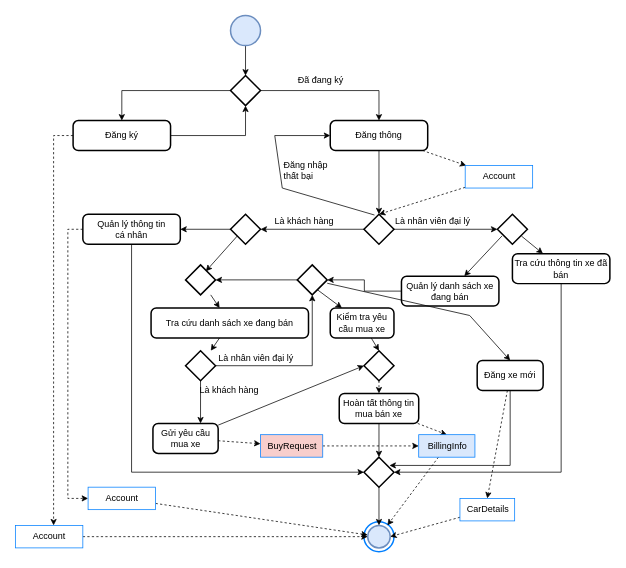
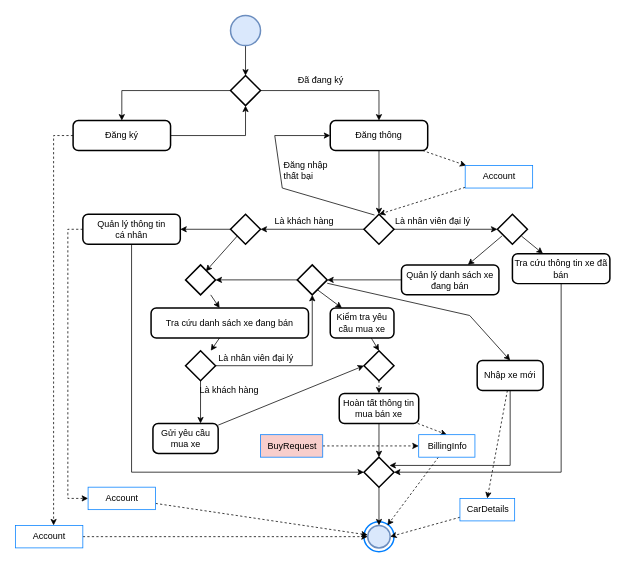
  <mxCell id="0" />
  <mxCell id="1" parent="0" />
  <mxCell id="2" style="edgeStyle=orthogonalEdgeStyle;rounded=0;orthogonalLoop=1;jettySize=auto;html=1;" parent="1" source="3" target="9" edge="1"><mxGeometry relative="1" as="geometry" /></mxCell>
  <mxCell id="3" value="" style="strokeWidth=2;html=1;shape=mxgraph.flowchart.start_2;whiteSpace=wrap;fillColor=#dae8fc;strokeColor=#6c8ebf;" parent="1" vertex="1"><mxGeometry x="307" y="20" width="40" height="40" as="geometry" /></mxCell>
  <mxCell id="4" style="edgeStyle=orthogonalEdgeStyle;rounded=0;orthogonalLoop=1;jettySize=auto;html=1;" parent="1" source="6" target="19" edge="1"><mxGeometry relative="1" as="geometry"><Array as="points"><mxPoint x="505" y="180" /></Array></mxGeometry></mxCell>
  <mxCell id="5" style="edgeStyle=none;rounded=0;orthogonalLoop=1;jettySize=auto;html=1;dashed=1;" parent="1" source="6" target="41" edge="1"><mxGeometry relative="1" as="geometry"><mxPoint x="621" y="210.526" as="targetPoint" /></mxGeometry></mxCell>
  <mxCell id="6" value="Đăng thông" style="rounded=1;whiteSpace=wrap;html=1;absoluteArcSize=1;arcSize=14;strokeWidth=2;" parent="1" vertex="1"><mxGeometry x="440" y="160" width="130" height="40" as="geometry" /></mxCell>
  <mxCell id="7" style="edgeStyle=orthogonalEdgeStyle;rounded=0;orthogonalLoop=1;jettySize=auto;html=1;" parent="1" source="9" target="6" edge="1"><mxGeometry relative="1" as="geometry" /></mxCell>
  <mxCell id="8" style="edgeStyle=orthogonalEdgeStyle;rounded=0;orthogonalLoop=1;jettySize=auto;html=1;" parent="1" source="9" target="12" edge="1"><mxGeometry relative="1" as="geometry" /></mxCell>
  <mxCell id="9" value="" style="strokeWidth=2;html=1;shape=mxgraph.flowchart.decision;whiteSpace=wrap;" parent="1" vertex="1"><mxGeometry x="307" y="100" width="40" height="40" as="geometry" /></mxCell>
  <mxCell id="10" style="edgeStyle=orthogonalEdgeStyle;rounded=0;orthogonalLoop=1;jettySize=auto;html=1;entryX=0.5;entryY=1;entryDx=0;entryDy=0;entryPerimeter=0;" parent="1" source="12" target="9" edge="1"><mxGeometry relative="1" as="geometry" /></mxCell>
  <mxCell id="11" style="edgeStyle=orthogonalEdgeStyle;rounded=0;orthogonalLoop=1;jettySize=auto;html=1;dashed=1;" parent="1" source="12" target="38" edge="1"><mxGeometry relative="1" as="geometry"><Array as="points"><mxPoint x="71" y="180" /></Array></mxGeometry></mxCell>
  <mxCell id="12" value="Đăng ký" style="rounded=1;whiteSpace=wrap;html=1;absoluteArcSize=1;arcSize=14;strokeWidth=2;" parent="1" vertex="1"><mxGeometry x="97" y="160" width="130" height="40" as="geometry" /></mxCell>
  <mxCell id="13" value="Đã đang ký" style="text;html=1;resizable=0;points=[];autosize=1;align=left;verticalAlign=top;spacingTop=-4;" parent="1" vertex="1"><mxGeometry x="395" y="97" width="90" height="20" as="geometry" /></mxCell>
  <mxCell id="14" value="" style="strokeWidth=2;html=1;shape=mxgraph.flowchart.start_2;whiteSpace=wrap;strokeColor=#007FFF;" parent="1" vertex="1"><mxGeometry x="485" y="695" width="40" height="40" as="geometry" /></mxCell>
  <mxCell id="15" value="" style="strokeWidth=2;html=1;shape=mxgraph.flowchart.start_2;whiteSpace=wrap;fillColor=#dae8fc;strokeColor=#6c8ebf;" parent="1" vertex="1"><mxGeometry x="490" y="700" width="30" height="30" as="geometry" /></mxCell>
  <mxCell id="16" style="edgeStyle=orthogonalEdgeStyle;rounded=0;orthogonalLoop=1;jettySize=auto;html=1;" parent="1" source="19" target="24" edge="1"><mxGeometry relative="1" as="geometry" /></mxCell>
  <mxCell id="17" style="edgeStyle=orthogonalEdgeStyle;rounded=0;orthogonalLoop=1;jettySize=auto;html=1;" parent="1" source="19" target="27" edge="1"><mxGeometry relative="1" as="geometry" /></mxCell>
  <mxCell id="18" style="rounded=0;orthogonalLoop=1;jettySize=auto;html=1;exitX=0.35;exitY=0.025;exitDx=0;exitDy=0;exitPerimeter=0;entryX=0;entryY=0.5;entryDx=0;entryDy=0;" parent="1" source="19" target="6" edge="1"><mxGeometry relative="1" as="geometry"><mxPoint x="416" y="220" as="targetPoint" /><Array as="points"><mxPoint x="376" y="250" /><mxPoint x="366" y="180" /></Array></mxGeometry></mxCell>
  <mxCell id="19" value="" style="strokeWidth=2;html=1;shape=mxgraph.flowchart.decision;whiteSpace=wrap;" parent="1" vertex="1"><mxGeometry x="485" y="285" width="40" height="40" as="geometry" /></mxCell>
  <mxCell id="20" style="edgeStyle=orthogonalEdgeStyle;rounded=0;orthogonalLoop=1;jettySize=auto;html=1;" parent="1" source="54" target="44" edge="1"><mxGeometry relative="1" as="geometry" /></mxCell>
- <mxCell id="21" value="Quản lý danh sách xe đang bán" style="rounded=1;whiteSpace=wrap;html=1;absoluteArcSize=1;arcSize=14;strokeWidth=2;" parent="1" vertex="1"><mxGeometry x="535" y="367.5" width="130" height="40" as="geometry" /></mxCell>
+ <mxCell id="21" value="Quản lý danh sách xe đang bán" style="rounded=1;whiteSpace=wrap;html=1;absoluteArcSize=1;arcSize=14;strokeWidth=2;" parent="1" vertex="1"><mxGeometry x="535" y="352.5" width="130" height="40" as="geometry" /></mxCell>
  <mxCell id="22" style="rounded=0;orthogonalLoop=1;jettySize=auto;html=1;exitX=0.15;exitY=0.725;exitDx=0;exitDy=0;exitPerimeter=0;" parent="1" source="24" target="21" edge="1"><mxGeometry relative="1" as="geometry" /></mxCell>
  <mxCell id="23" style="edgeStyle=none;rounded=0;orthogonalLoop=1;jettySize=auto;html=1;exitX=0.8;exitY=0.725;exitDx=0;exitDy=0;exitPerimeter=0;" parent="1" source="24" target="49" edge="1"><mxGeometry relative="1" as="geometry" /></mxCell>
  <mxCell id="24" value="" style="strokeWidth=2;html=1;shape=mxgraph.flowchart.decision;whiteSpace=wrap;" parent="1" vertex="1"><mxGeometry x="663" y="285" width="40" height="40" as="geometry" /></mxCell>
  <mxCell id="25" style="edgeStyle=none;rounded=0;orthogonalLoop=1;jettySize=auto;html=1;" parent="1" source="27" target="36" edge="1"><mxGeometry relative="1" as="geometry" /></mxCell>
  <mxCell id="26" style="edgeStyle=none;rounded=0;orthogonalLoop=1;jettySize=auto;html=1;entryX=0.675;entryY=0.213;entryDx=0;entryDy=0;entryPerimeter=0;exitX=0.225;exitY=0.725;exitDx=0;exitDy=0;exitPerimeter=0;" parent="1" source="27" target="44" edge="1"><mxGeometry relative="1" as="geometry" /></mxCell>
  <mxCell id="27" value="" style="strokeWidth=2;html=1;shape=mxgraph.flowchart.decision;whiteSpace=wrap;" parent="1" vertex="1"><mxGeometry x="307" y="285" width="40" height="40" as="geometry" /></mxCell>
  <mxCell id="28" style="edgeStyle=orthogonalEdgeStyle;rounded=0;orthogonalLoop=1;jettySize=auto;html=1;" parent="1" source="57" target="52" edge="1"><mxGeometry relative="1" as="geometry"><Array as="points"><mxPoint x="266" y="564" /></Array></mxGeometry></mxCell>
  <mxCell id="29" value="Tra cứu danh sách xe đang bán" style="rounded=1;whiteSpace=wrap;html=1;absoluteArcSize=1;arcSize=14;strokeWidth=2;" parent="1" vertex="1"><mxGeometry x="201" y="410" width="210" height="40" as="geometry" /></mxCell>
  <mxCell id="30" style="edgeStyle=orthogonalEdgeStyle;rounded=0;orthogonalLoop=1;jettySize=auto;html=1;" parent="1" source="31" target="15" edge="1"><mxGeometry relative="1" as="geometry" /></mxCell>
  <mxCell id="31" value="" style="strokeWidth=2;html=1;shape=mxgraph.flowchart.decision;whiteSpace=wrap;" parent="1" vertex="1"><mxGeometry x="485" y="609" width="40" height="40" as="geometry" /></mxCell>
  <mxCell id="32" value="Là nhân viên đại lý" style="text;html=1;resizable=0;points=[];autosize=1;align=left;verticalAlign=top;spacingTop=-4;" parent="1" vertex="1"><mxGeometry x="525" y="285" width="130" height="20" as="geometry" /></mxCell>
  <mxCell id="33" value="Là khách hàng" style="text;html=1;resizable=0;points=[];autosize=1;align=left;verticalAlign=top;spacingTop=-4;" parent="1" vertex="1"><mxGeometry x="364" y="285" width="110" height="20" as="geometry" /></mxCell>
  <mxCell id="34" style="edgeStyle=orthogonalEdgeStyle;rounded=0;orthogonalLoop=1;jettySize=auto;html=1;" parent="1" source="36" target="31" edge="1"><mxGeometry relative="1" as="geometry"><Array as="points"><mxPoint x="175" y="629" /></Array></mxGeometry></mxCell>
  <mxCell id="35" style="edgeStyle=orthogonalEdgeStyle;rounded=0;orthogonalLoop=1;jettySize=auto;html=1;dashed=1;exitX=0;exitY=0.5;exitDx=0;exitDy=0;" parent="1" source="36" target="67" edge="1"><mxGeometry relative="1" as="geometry"><Array as="points"><mxPoint x="90" y="305" /><mxPoint x="90" y="664" /></Array></mxGeometry></mxCell>
  <mxCell id="36" value="Quản lý thông tin&lt;br&gt;cá nhân" style="rounded=1;whiteSpace=wrap;html=1;absoluteArcSize=1;arcSize=14;strokeWidth=2;" parent="1" vertex="1"><mxGeometry x="110" y="285" width="130" height="40" as="geometry" /></mxCell>
  <mxCell id="37" style="edgeStyle=orthogonalEdgeStyle;rounded=0;orthogonalLoop=1;jettySize=auto;html=1;entryX=0;entryY=0.5;entryDx=0;entryDy=0;entryPerimeter=0;dashed=1;" parent="1" source="38" target="15" edge="1"><mxGeometry relative="1" as="geometry" /></mxCell>
  <mxCell id="38" value="Account" style="html=1;strokeColor=#007FFF;" parent="1" vertex="1"><mxGeometry x="20" y="700" width="90" height="30" as="geometry" /></mxCell>
  <mxCell id="39" style="edgeStyle=none;rounded=0;orthogonalLoop=1;jettySize=auto;html=1;entryX=0.5;entryY=0;entryDx=0;entryDy=0;entryPerimeter=0;dashed=1;" parent="1" source="41" target="19" edge="1"><mxGeometry relative="1" as="geometry"><mxPoint x="621" y="244.298" as="sourcePoint" /></mxGeometry></mxCell>
  <mxCell id="40" value="Đăng nhập&lt;br&gt;thất bại" style="text;html=1;resizable=0;points=[];autosize=1;align=left;verticalAlign=top;spacingTop=-4;" parent="1" vertex="1"><mxGeometry x="376" y="210" width="80" height="30" as="geometry" /></mxCell>
  <mxCell id="41" value="Account" style="html=1;strokeColor=#007FFF;" parent="1" vertex="1"><mxGeometry x="620" y="220" width="90" height="30" as="geometry" /></mxCell>
  <mxCell id="42" style="rounded=0;orthogonalLoop=1;jettySize=auto;html=1;entryX=0.5;entryY=0;entryDx=0;entryDy=0;" parent="1" source="54" target="47" edge="1"><mxGeometry relative="1" as="geometry"><Array as="points"><mxPoint x="626" y="420" /></Array></mxGeometry></mxCell>
  <mxCell id="43" style="edgeStyle=none;rounded=0;orthogonalLoop=1;jettySize=auto;html=1;" parent="1" source="44" target="29" edge="1"><mxGeometry relative="1" as="geometry" /></mxCell>
  <mxCell id="44" value="" style="strokeWidth=2;html=1;shape=mxgraph.flowchart.decision;whiteSpace=wrap;" parent="1" vertex="1"><mxGeometry x="247" y="352.5" width="40" height="40" as="geometry" /></mxCell>
  <mxCell id="45" style="edgeStyle=orthogonalEdgeStyle;rounded=0;orthogonalLoop=1;jettySize=auto;html=1;entryX=0.85;entryY=0.275;entryDx=0;entryDy=0;entryPerimeter=0;" parent="1" source="47" target="31" edge="1"><mxGeometry relative="1" as="geometry"><Array as="points"><mxPoint x="680" y="620" /></Array></mxGeometry></mxCell>
  <mxCell id="46" style="rounded=0;orthogonalLoop=1;jettySize=auto;html=1;entryX=0.5;entryY=0;entryDx=0;entryDy=0;dashed=1;" parent="1" source="47" target="69" edge="1"><mxGeometry relative="1" as="geometry" /></mxCell>
- <mxCell id="47" value="Đăng xe mới" style="rounded=1;whiteSpace=wrap;html=1;absoluteArcSize=1;arcSize=14;strokeWidth=2;" parent="1" vertex="1"><mxGeometry x="636" y="480" width="88" height="40" as="geometry" /></mxCell>
+ <mxCell id="47" value="Nhập xe mới" style="rounded=1;whiteSpace=wrap;html=1;absoluteArcSize=1;arcSize=14;strokeWidth=2;" parent="1" vertex="1"><mxGeometry x="636" y="480" width="88" height="40" as="geometry" /></mxCell>
  <mxCell id="48" style="edgeStyle=orthogonalEdgeStyle;rounded=0;orthogonalLoop=1;jettySize=auto;html=1;entryX=1;entryY=0.5;entryDx=0;entryDy=0;entryPerimeter=0;exitX=0.5;exitY=1;exitDx=0;exitDy=0;" parent="1" source="49" target="31" edge="1"><mxGeometry relative="1" as="geometry"><Array as="points"><mxPoint x="748" y="629" /></Array></mxGeometry></mxCell>
  <mxCell id="49" value="Tra cứu thông tin xe đã bán" style="rounded=1;whiteSpace=wrap;html=1;absoluteArcSize=1;arcSize=14;strokeWidth=2;" parent="1" vertex="1"><mxGeometry x="683" y="337.5" width="130" height="40" as="geometry" /></mxCell>
  <mxCell id="50" style="edgeStyle=none;rounded=0;orthogonalLoop=1;jettySize=auto;html=1;entryX=0;entryY=0.5;entryDx=0;entryDy=0;entryPerimeter=0;" parent="1" source="52" target="65" edge="1"><mxGeometry relative="1" as="geometry" /></mxCell>
- <mxCell id="51" style="edgeStyle=none;rounded=0;orthogonalLoop=1;jettySize=auto;html=1;dashed=1;" parent="1" source="52" target="71" edge="1"><mxGeometry relative="1" as="geometry" /></mxCell>
  <mxCell id="52" value="Gửi yêu cầu mua xe" style="rounded=1;whiteSpace=wrap;html=1;absoluteArcSize=1;arcSize=14;strokeWidth=2;" parent="1" vertex="1"><mxGeometry x="203.5" y="564" width="87" height="40" as="geometry" /></mxCell>
  <mxCell id="53" style="edgeStyle=none;rounded=0;orthogonalLoop=1;jettySize=auto;html=1;exitX=0.65;exitY=0.813;exitDx=0;exitDy=0;exitPerimeter=0;" parent="1" source="54" target="75" edge="1"><mxGeometry relative="1" as="geometry" /></mxCell>
  <mxCell id="54" value="" style="strokeWidth=2;html=1;shape=mxgraph.flowchart.decision;whiteSpace=wrap;" parent="1" vertex="1"><mxGeometry x="396" y="352.5" width="40" height="40" as="geometry" /></mxCell>
  <mxCell id="55" style="edgeStyle=orthogonalEdgeStyle;rounded=0;orthogonalLoop=1;jettySize=auto;html=1;" parent="1" source="21" target="54" edge="1"><mxGeometry relative="1" as="geometry"><mxPoint x="535" y="372.5" as="sourcePoint" /><mxPoint x="347" y="372.5" as="targetPoint" /></mxGeometry></mxCell>
  <mxCell id="56" style="edgeStyle=orthogonalEdgeStyle;rounded=0;orthogonalLoop=1;jettySize=auto;html=1;entryX=0.5;entryY=1;entryDx=0;entryDy=0;entryPerimeter=0;" parent="1" source="57" target="54" edge="1"><mxGeometry relative="1" as="geometry" /></mxCell>
  <mxCell id="57" value="" style="strokeWidth=2;html=1;shape=mxgraph.flowchart.decision;whiteSpace=wrap;" parent="1" vertex="1"><mxGeometry x="247" y="467" width="40" height="40" as="geometry" /></mxCell>
  <mxCell id="58" style="edgeStyle=none;rounded=0;orthogonalLoop=1;jettySize=auto;html=1;" parent="1" source="29" target="57" edge="1"><mxGeometry relative="1" as="geometry"><mxPoint x="327" y="460" as="sourcePoint" /><mxPoint x="327" y="530" as="targetPoint" /></mxGeometry></mxCell>
  <mxCell id="59" value="Là nhân viên đại lý" style="text;html=1;resizable=0;points=[];autosize=1;align=left;verticalAlign=top;spacingTop=-4;" parent="1" vertex="1"><mxGeometry x="289" y="467" width="130" height="20" as="geometry" /></mxCell>
  <mxCell id="60" value="Là khách hàng" style="text;html=1;resizable=0;points=[];autosize=1;align=left;verticalAlign=top;spacingTop=-4;" parent="1" vertex="1"><mxGeometry x="264" y="510" width="110" height="20" as="geometry" /></mxCell>
  <mxCell id="61" style="edgeStyle=none;rounded=0;orthogonalLoop=1;jettySize=auto;html=1;exitX=0.5;exitY=1;exitDx=0;exitDy=0;" parent="1" source="63" target="31" edge="1"><mxGeometry relative="1" as="geometry" /></mxCell>
  <mxCell id="62" style="edgeStyle=none;rounded=0;orthogonalLoop=1;jettySize=auto;html=1;entryX=0.5;entryY=0;entryDx=0;entryDy=0;dashed=1;" parent="1" source="63" target="73" edge="1"><mxGeometry relative="1" as="geometry" /></mxCell>
  <mxCell id="63" value="Hoàn tất thông tin mua bán xe" style="rounded=1;whiteSpace=wrap;html=1;absoluteArcSize=1;arcSize=14;strokeWidth=2;" parent="1" vertex="1"><mxGeometry x="452" y="524" width="106" height="40" as="geometry" /></mxCell>
  <mxCell id="64" style="edgeStyle=none;rounded=0;orthogonalLoop=1;jettySize=auto;html=1;entryX=0.5;entryY=0;entryDx=0;entryDy=0;dashed=1;" parent="1" source="65" target="63" edge="1"><mxGeometry relative="1" as="geometry" /></mxCell>
  <mxCell id="65" value="" style="strokeWidth=2;html=1;shape=mxgraph.flowchart.decision;whiteSpace=wrap;" parent="1" vertex="1"><mxGeometry x="485" y="467" width="40" height="40" as="geometry" /></mxCell>
  <mxCell id="66" style="edgeStyle=none;rounded=0;orthogonalLoop=1;jettySize=auto;html=1;dashed=1;" parent="1" source="67" target="15" edge="1"><mxGeometry relative="1" as="geometry" /></mxCell>
  <mxCell id="67" value="Account" style="html=1;strokeColor=#007FFF;" parent="1" vertex="1"><mxGeometry x="117" y="649" width="90" height="30" as="geometry" /></mxCell>
  <mxCell id="68" style="edgeStyle=none;rounded=0;orthogonalLoop=1;jettySize=auto;html=1;entryX=1;entryY=0.5;entryDx=0;entryDy=0;entryPerimeter=0;dashed=1;" parent="1" source="69" target="15" edge="1"><mxGeometry relative="1" as="geometry" /></mxCell>
  <mxCell id="69" value="CarDetails" style="html=1;strokeColor=#007FFF;" parent="1" vertex="1"><mxGeometry x="613" y="664" width="73" height="30" as="geometry" /></mxCell>
  <mxCell id="70" style="edgeStyle=none;rounded=0;orthogonalLoop=1;jettySize=auto;html=1;dashed=1;" parent="1" source="71" target="73" edge="1"><mxGeometry relative="1" as="geometry" /></mxCell>
  <mxCell id="71" value="BuyRequest" style="html=1;strokeColor=#007FFF;fillColor=#f8cecc;" parent="1" vertex="1"><mxGeometry x="347" y="579" width="83" height="30" as="geometry" /></mxCell>
  <mxCell id="72" style="edgeStyle=none;rounded=0;orthogonalLoop=1;jettySize=auto;html=1;dashed=1;" parent="1" source="73" target="15" edge="1"><mxGeometry relative="1" as="geometry" /></mxCell>
- <mxCell id="73" value="BillingInfo" style="html=1;strokeColor=#007FFF;fillColor=#dae8fc;" parent="1" vertex="1"><mxGeometry x="558" y="579" width="75" height="30" as="geometry" /></mxCell>
+ <mxCell id="73" value="BillingInfo" style="html=1;strokeColor=#007FFF;" parent="1" vertex="1"><mxGeometry x="558" y="579" width="75" height="30" as="geometry" /></mxCell>
  <mxCell id="74" style="edgeStyle=none;rounded=0;orthogonalLoop=1;jettySize=auto;html=1;entryX=0.5;entryY=0;entryDx=0;entryDy=0;entryPerimeter=0;" parent="1" source="75" target="65" edge="1"><mxGeometry relative="1" as="geometry" /></mxCell>
  <mxCell id="75" value="Kiểm tra yêu cầu mua xe" style="rounded=1;whiteSpace=wrap;html=1;absoluteArcSize=1;arcSize=14;strokeWidth=2;" parent="1" vertex="1"><mxGeometry x="440" y="410" width="85" height="40" as="geometry" /></mxCell>
